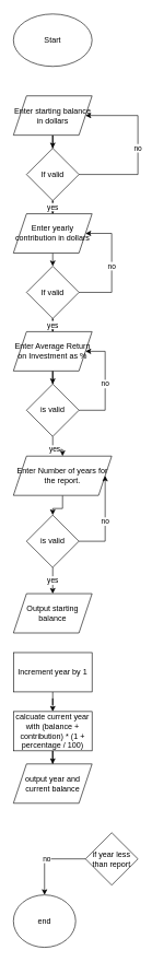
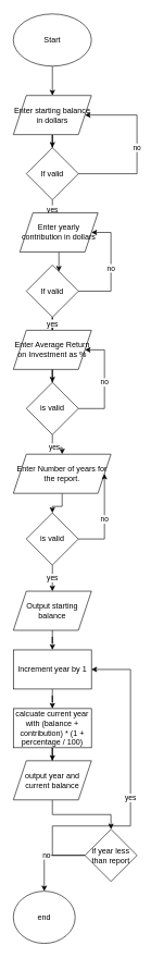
  <mxCell id="0" />
  <mxCell id="1" parent="0" />
+ <mxCell id="2" style="edgeStyle=orthogonalEdgeStyle;rounded=0;orthogonalLoop=1;jettySize=auto;html=1;entryX=0.5;entryY=0;entryDx=0;entryDy=0;" edge="1" parent="1" source="3" target="5"><mxGeometry relative="1" as="geometry" /></mxCell>
  <mxCell id="3" value="Start" style="ellipse;whiteSpace=wrap;html=1;" vertex="1" parent="1"><mxGeometry x="20" y="20" width="120" height="80" as="geometry" /></mxCell>
  <mxCell id="4" style="edgeStyle=orthogonalEdgeStyle;rounded=0;orthogonalLoop=1;jettySize=auto;html=1;entryX=0.5;entryY=0;entryDx=0;entryDy=0;" edge="1" parent="1" source="5" target="8"><mxGeometry relative="1" as="geometry" /></mxCell>
  <mxCell id="5" value="Enter starting balance in dollars" style="shape=parallelogram;perimeter=parallelogramPerimeter;whiteSpace=wrap;html=1;fixedSize=1;" vertex="1" parent="1"><mxGeometry x="20" y="145" width="120" height="60" as="geometry" /></mxCell>
  <mxCell id="6" value="no" style="edgeStyle=orthogonalEdgeStyle;rounded=0;orthogonalLoop=1;jettySize=auto;html=1;" edge="1" parent="1" source="8"><mxGeometry relative="1" as="geometry"><mxPoint x="130" y="175" as="targetPoint" /><Array as="points"><mxPoint x="210" y="265" /><mxPoint x="210" y="175" /><mxPoint x="130" y="175" /></Array></mxGeometry></mxCell>
  <mxCell id="7" value="yes" style="edgeStyle=orthogonalEdgeStyle;rounded=0;orthogonalLoop=1;jettySize=auto;html=1;entryX=0.5;entryY=0;entryDx=0;entryDy=0;" edge="1" parent="1" source="8" target="10"><mxGeometry relative="1" as="geometry" /></mxCell>
  <mxCell id="8" value="If valid" style="rhombus;whiteSpace=wrap;html=1;" vertex="1" parent="1"><mxGeometry x="40" y="225" width="80" height="80" as="geometry" /></mxCell>
  <mxCell id="9" value="" style="edgeStyle=orthogonalEdgeStyle;rounded=0;orthogonalLoop=1;jettySize=auto;html=1;" edge="1" parent="1" source="10" target="13"><mxGeometry relative="1" as="geometry"><Array as="points"><mxPoint x="80" y="405" /><mxPoint x="80" y="405" /></Array></mxGeometry></mxCell>
- <mxCell id="10" value="Enter yearly contribution in dollars" style="shape=parallelogram;perimeter=parallelogramPerimeter;whiteSpace=wrap;html=1;fixedSize=1;" vertex="1" parent="1"><mxGeometry x="20" y="325" width="120" height="60" as="geometry" /></mxCell>
+ <mxCell id="10" value="Enter yearly contribution in dollars" style="shape=parallelogram;perimeter=parallelogramPerimeter;whiteSpace=wrap;html=1;fixedSize=1;" vertex="1" parent="1"><mxGeometry x="30" y="325" width="120" height="60" as="geometry" /></mxCell>
  <mxCell id="11" value="no" style="edgeStyle=orthogonalEdgeStyle;rounded=0;orthogonalLoop=1;jettySize=auto;html=1;entryX=1;entryY=0.5;entryDx=0;entryDy=0;" edge="1" parent="1" source="13" target="10"><mxGeometry relative="1" as="geometry"><mxPoint x="210" y="355" as="targetPoint" /><Array as="points"><mxPoint x="170" y="445" /><mxPoint x="170" y="355" /></Array></mxGeometry></mxCell>
  <mxCell id="12" value="yes" style="edgeStyle=orthogonalEdgeStyle;rounded=0;orthogonalLoop=1;jettySize=auto;html=1;entryX=0.5;entryY=0;entryDx=0;entryDy=0;" edge="1" parent="1" source="13" target="15"><mxGeometry relative="1" as="geometry" /></mxCell>
  <mxCell id="13" value="If valid" style="rhombus;whiteSpace=wrap;html=1;" vertex="1" parent="1"><mxGeometry x="40" y="405" width="80" height="80" as="geometry" /></mxCell>
  <mxCell id="14" style="edgeStyle=orthogonalEdgeStyle;rounded=0;orthogonalLoop=1;jettySize=auto;html=1;exitX=0.5;exitY=1;exitDx=0;exitDy=0;" edge="1" parent="1" source="15" target="18"><mxGeometry relative="1" as="geometry"><mxPoint x="79.647" y="595" as="targetPoint" /></mxGeometry></mxCell>
  <mxCell id="15" value="Enter Average Return on Investment as %" style="shape=parallelogram;perimeter=parallelogramPerimeter;whiteSpace=wrap;html=1;fixedSize=1;" vertex="1" parent="1"><mxGeometry x="20" y="505" width="120" height="60" as="geometry" /></mxCell>
  <mxCell id="16" value="no&lt;br&gt;" style="edgeStyle=orthogonalEdgeStyle;rounded=0;orthogonalLoop=1;jettySize=auto;html=1;entryX=1;entryY=0.5;entryDx=0;entryDy=0;" edge="1" parent="1" source="18" target="15"><mxGeometry relative="1" as="geometry"><mxPoint x="180" y="535" as="targetPoint" /><Array as="points"><mxPoint x="160" y="625" /><mxPoint x="160" y="535" /></Array></mxGeometry></mxCell>
  <mxCell id="17" value="yes" style="edgeStyle=orthogonalEdgeStyle;rounded=0;orthogonalLoop=1;jettySize=auto;html=1;entryX=0.5;entryY=0;entryDx=0;entryDy=0;" edge="1" parent="1" source="18" target="20"><mxGeometry relative="1" as="geometry" /></mxCell>
  <mxCell id="18" value="is valid" style="rhombus;whiteSpace=wrap;html=1;" vertex="1" parent="1"><mxGeometry x="39.997" y="585" width="80" height="80" as="geometry" /></mxCell>
  <mxCell id="19" style="edgeStyle=orthogonalEdgeStyle;rounded=0;orthogonalLoop=1;jettySize=auto;html=1;" edge="1" parent="1" source="20" target="23"><mxGeometry relative="1" as="geometry"><mxPoint x="80" y="785" as="targetPoint" /></mxGeometry></mxCell>
  <mxCell id="20" value="Enter Number of years for the report." style="shape=parallelogram;perimeter=parallelogramPerimeter;whiteSpace=wrap;html=1;fixedSize=1;" vertex="1" parent="1"><mxGeometry x="20" y="695" width="150" height="60" as="geometry" /></mxCell>
  <mxCell id="21" value="no" style="edgeStyle=orthogonalEdgeStyle;rounded=0;orthogonalLoop=1;jettySize=auto;html=1;entryX=1;entryY=0.5;entryDx=0;entryDy=0;" edge="1" parent="1" source="23" target="20"><mxGeometry relative="1" as="geometry"><mxPoint x="140" y="725" as="targetPoint" /><Array as="points"><mxPoint x="160" y="825" /><mxPoint x="160" y="725" /></Array></mxGeometry></mxCell>
  <mxCell id="22" value="yes" style="edgeStyle=orthogonalEdgeStyle;rounded=0;orthogonalLoop=1;jettySize=auto;html=1;" edge="1" parent="1" source="23"><mxGeometry relative="1" as="geometry"><mxPoint x="80" y="905" as="targetPoint" /></mxGeometry></mxCell>
  <mxCell id="23" value="is valid" style="rhombus;whiteSpace=wrap;html=1;" vertex="1" parent="1"><mxGeometry x="40" y="785" width="80" height="80" as="geometry" /></mxCell>
+ <mxCell id="24" style="edgeStyle=orthogonalEdgeStyle;rounded=0;orthogonalLoop=1;jettySize=auto;html=1;entryX=0.5;entryY=0;entryDx=0;entryDy=0;" edge="1" parent="1" source="25" target="27"><mxGeometry relative="1" as="geometry" /></mxCell>
  <mxCell id="25" value="Output starting balance" style="shape=parallelogram;perimeter=parallelogramPerimeter;whiteSpace=wrap;html=1;fixedSize=1;" vertex="1" parent="1"><mxGeometry x="20" y="905" width="120" height="60" as="geometry" /></mxCell>
  <mxCell id="26" style="edgeStyle=orthogonalEdgeStyle;rounded=0;orthogonalLoop=1;jettySize=auto;html=1;entryX=0.5;entryY=0;entryDx=0;entryDy=0;" edge="1" parent="1" source="27" target="29"><mxGeometry relative="1" as="geometry" /></mxCell>
  <mxCell id="27" value="Increment year by 1" style="rounded=0;whiteSpace=wrap;html=1;" vertex="1" parent="1"><mxGeometry x="20" y="995" width="120" height="60" as="geometry" /></mxCell>
  <mxCell id="28" style="edgeStyle=orthogonalEdgeStyle;rounded=0;orthogonalLoop=1;jettySize=auto;html=1;entryX=0.5;entryY=0;entryDx=0;entryDy=0;" edge="1" parent="1" source="29" target="35"><mxGeometry relative="1" as="geometry" /></mxCell>
  <mxCell id="29" value="calcuate current year with (balance + contribution) * (1 + percentage / 100)" style="rounded=0;whiteSpace=wrap;html=1;" vertex="1" parent="1"><mxGeometry x="20" y="1085" width="120" height="60" as="geometry" /></mxCell>
+ <mxCell id="30" value="yes" style="edgeStyle=orthogonalEdgeStyle;rounded=0;orthogonalLoop=1;jettySize=auto;html=1;entryX=1;entryY=0.5;entryDx=0;entryDy=0;" edge="1" parent="1" source="32" target="27"><mxGeometry relative="1" as="geometry"><mxPoint x="190" y="1025" as="targetPoint" /><Array as="points"><mxPoint x="80" y="1265" /><mxPoint x="200" y="1265" /><mxPoint x="200" y="1025" /></Array></mxGeometry></mxCell>
  <mxCell id="31" value="no" style="edgeStyle=orthogonalEdgeStyle;rounded=0;orthogonalLoop=1;jettySize=auto;html=1;entryX=0.5;entryY=0;entryDx=0;entryDy=0;" edge="1" parent="1" source="32" target="33"><mxGeometry relative="1" as="geometry"><mxPoint x="80" y="1295" as="targetPoint" /></mxGeometry></mxCell>
  <mxCell id="32" value="if year less than report" style="rhombus;whiteSpace=wrap;html=1;" vertex="1" parent="1"><mxGeometry x="130" y="1270" width="80" height="80" as="geometry" /></mxCell>
  <mxCell id="33" value="end" style="ellipse;whiteSpace=wrap;html=1;" vertex="1" parent="1"><mxGeometry x="20" y="1365" width="95" height="80" as="geometry" /></mxCell>
+ <mxCell id="34" style="edgeStyle=orthogonalEdgeStyle;rounded=0;orthogonalLoop=1;jettySize=auto;html=1;entryX=0.5;entryY=0;entryDx=0;entryDy=0;" edge="1" parent="1" source="35" target="32"><mxGeometry relative="1" as="geometry" /></mxCell>
  <mxCell id="35" value="output year and current balance" style="shape=parallelogram;perimeter=parallelogramPerimeter;whiteSpace=wrap;html=1;fixedSize=1;" vertex="1" parent="1"><mxGeometry x="20" y="1165" width="120" height="60" as="geometry" /></mxCell>
